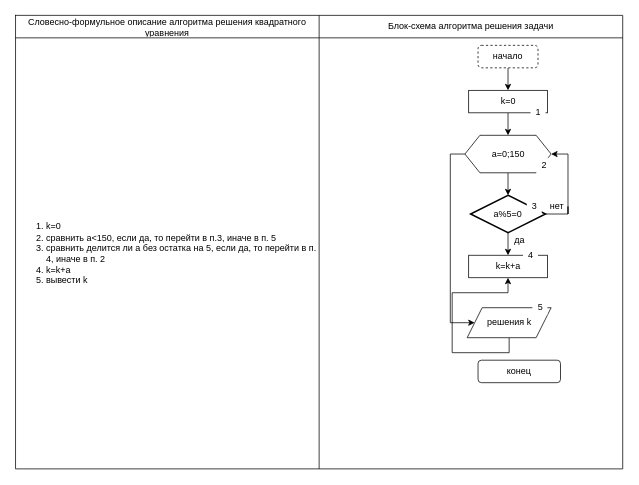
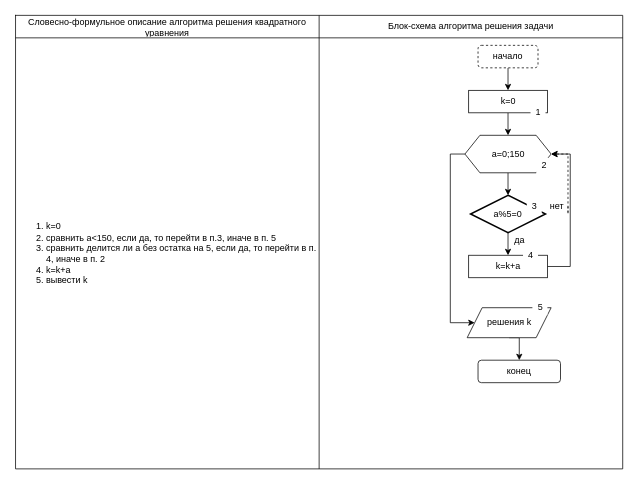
  <mxCell id="0" />
  <mxCell id="1" parent="0" />
  <mxCell id="2" value="" style="shape=table;startSize=0;container=1;collapsible=0;childLayout=tableLayout;" vertex="1" parent="1"><mxGeometry x="20" y="20" width="810" height="605" as="geometry" /></mxCell>
  <mxCell id="3" value="" style="shape=partialRectangle;collapsible=0;dropTarget=0;pointerEvents=0;fillColor=none;top=0;left=0;bottom=0;right=0;points=[[0,0.5],[1,0.5]];portConstraint=eastwest;" vertex="1" parent="2"><mxGeometry width="810" height="30" as="geometry" /></mxCell>
  <mxCell id="4" value="Словесно-формульное описание алгоритма решения квадратного уравнения" style="shape=partialRectangle;html=1;whiteSpace=wrap;connectable=0;overflow=hidden;fillColor=none;top=0;left=0;bottom=0;right=0;pointerEvents=1;" vertex="1" parent="3"><mxGeometry width="405" height="30" as="geometry"><mxRectangle width="405" height="30" as="alternateBounds" /></mxGeometry></mxCell>
  <mxCell id="5" value="Блок-схема алгоритма решения задачи" style="shape=partialRectangle;html=1;whiteSpace=wrap;connectable=0;overflow=hidden;fillColor=none;top=0;left=0;bottom=0;right=0;pointerEvents=1;" vertex="1" parent="3"><mxGeometry x="405" width="405" height="30" as="geometry"><mxRectangle width="405" height="30" as="alternateBounds" /></mxGeometry></mxCell>
  <mxCell id="6" value="" style="shape=partialRectangle;collapsible=0;dropTarget=0;pointerEvents=0;fillColor=none;top=0;left=0;bottom=0;right=0;points=[[0,0.5],[1,0.5]];portConstraint=eastwest;" vertex="1" parent="2"><mxGeometry y="30" width="810" height="575" as="geometry" /></mxCell>
  <mxCell id="7" value="&lt;div align=&quot;left&quot;&gt;&lt;ol&gt;&lt;li&gt;k=0&lt;/li&gt;&lt;li&gt;сравнить a&amp;lt;150, если да, то перейти в п.3, иначе в п. 5&lt;/li&gt;&lt;li&gt;сравнить делится ли а без остатка на 5, если да, то перейти в п. 4, иначе в п. 2&lt;/li&gt;&lt;li&gt;k=k+a&lt;/li&gt;&lt;li&gt;вывести k&lt;br&gt;&lt;/li&gt;&lt;/ol&gt;&lt;/div&gt;" style="shape=partialRectangle;html=1;whiteSpace=wrap;connectable=0;overflow=hidden;fillColor=none;top=0;left=0;bottom=0;right=0;pointerEvents=1;" vertex="1" parent="6"><mxGeometry width="405" height="575" as="geometry"><mxRectangle width="405" height="575" as="alternateBounds" /></mxGeometry></mxCell>
  <mxCell id="8" value="" style="shape=partialRectangle;html=1;whiteSpace=wrap;connectable=0;overflow=hidden;fillColor=none;top=0;left=0;bottom=0;right=0;pointerEvents=1;" vertex="1" parent="6"><mxGeometry x="405" width="405" height="575" as="geometry"><mxRectangle width="405" height="575" as="alternateBounds" /></mxGeometry></mxCell>
  <mxCell id="9" style="edgeStyle=orthogonalEdgeStyle;rounded=0;orthogonalLoop=1;jettySize=auto;html=1;exitX=0.5;exitY=1;exitDx=0;exitDy=0;" edge="1" parent="1" source="10"><mxGeometry relative="1" as="geometry"><mxPoint x="677" y="120" as="targetPoint" /></mxGeometry></mxCell>
  <mxCell id="10" value="начало" style="rounded=1;whiteSpace=wrap;html=1;dashed=1;" vertex="1" parent="1"><mxGeometry x="637" y="60" width="80" height="30" as="geometry" /></mxCell>
  <mxCell id="11" style="edgeStyle=orthogonalEdgeStyle;rounded=0;orthogonalLoop=1;jettySize=auto;html=1;exitX=0.5;exitY=1;exitDx=0;exitDy=0;" edge="1" parent="1" source="12"><mxGeometry relative="1" as="geometry"><mxPoint x="677" y="180" as="targetPoint" /></mxGeometry></mxCell>
  <mxCell id="12" value="k=0" style="rounded=0;whiteSpace=wrap;html=1;" vertex="1" parent="1"><mxGeometry x="624.5" y="120" width="105" height="30" as="geometry" /></mxCell>
  <mxCell id="13" style="edgeStyle=orthogonalEdgeStyle;rounded=0;orthogonalLoop=1;jettySize=auto;html=1;exitX=0.5;exitY=1;exitDx=0;exitDy=0;" edge="1" parent="1" source="15"><mxGeometry relative="1" as="geometry"><mxPoint x="677" y="260" as="targetPoint" /></mxGeometry></mxCell>
  <mxCell id="14" style="edgeStyle=orthogonalEdgeStyle;rounded=0;orthogonalLoop=1;jettySize=auto;html=1;exitX=0;exitY=0.5;exitDx=0;exitDy=0;entryX=0;entryY=0.5;entryDx=0;entryDy=0;" edge="1" parent="1" source="15" target="30"><mxGeometry relative="1" as="geometry"><Array as="points"><mxPoint x="600" y="205" /><mxPoint x="600" y="430" /></Array></mxGeometry></mxCell>
  <mxCell id="15" value="a=0;150" style="shape=hexagon;perimeter=hexagonPerimeter2;whiteSpace=wrap;html=1;fixedSize=1;" vertex="1" parent="1"><mxGeometry x="619.5" y="180" width="115" height="50" as="geometry" /></mxCell>
- <mxCell id="16" style="edgeStyle=orthogonalEdgeStyle;rounded=0;orthogonalLoop=1;jettySize=auto;html=1;exitX=1;exitY=0.5;exitDx=0;exitDy=0;exitPerimeter=0;entryX=1;entryY=0.5;entryDx=0;entryDy=0;startArrow=none;" edge="1" parent="1" source="25" target="15"><mxGeometry relative="1" as="geometry"><Array as="points"><mxPoint x="757" y="285" /><mxPoint x="757" y="205" /></Array></mxGeometry></mxCell>
+ <mxCell id="16" style="edgeStyle=orthogonalEdgeStyle;rounded=0;orthogonalLoop=1;jettySize=auto;html=1;exitX=1;exitY=0.5;exitDx=0;exitDy=0;exitPerimeter=0;entryX=1;entryY=0.5;entryDx=0;entryDy=0;startArrow=none;dashed=1;" edge="1" parent="1" source="25" target="15"><mxGeometry relative="1" as="geometry"><Array as="points"><mxPoint x="757" y="285" /><mxPoint x="757" y="205" /></Array></mxGeometry></mxCell>
  <mxCell id="17" style="edgeStyle=orthogonalEdgeStyle;rounded=0;orthogonalLoop=1;jettySize=auto;html=1;exitX=0.5;exitY=1;exitDx=0;exitDy=0;exitPerimeter=0;" edge="1" parent="1" source="18"><mxGeometry relative="1" as="geometry"><mxPoint x="677" y="340" as="targetPoint" /></mxGeometry></mxCell>
  <mxCell id="18" value="a%5=0" style="strokeWidth=2;html=1;shape=mxgraph.flowchart.decision;whiteSpace=wrap;fontFamily=Helvetica;" vertex="1" parent="1"><mxGeometry x="627" y="260" width="100" height="50" as="geometry" /></mxCell>
  <mxCell id="19" value="конец" style="rounded=1;whiteSpace=wrap;html=1;" vertex="1" parent="1"><mxGeometry x="637" y="480" width="110" height="30" as="geometry" /></mxCell>
  <mxCell id="20" value="1" style="text;html=1;align=center;verticalAlign=middle;resizable=0;points=[];autosize=1;strokeColor=none;fillColor=#FFFFFF;" vertex="1" parent="1"><mxGeometry x="707" y="140" width="20" height="20" as="geometry" /></mxCell>
  <mxCell id="21" value="2" style="text;html=1;align=center;verticalAlign=middle;resizable=0;points=[];autosize=1;strokeColor=none;fillColor=#FFFFFF;" vertex="1" parent="1"><mxGeometry x="714.5" y="210" width="20" height="20" as="geometry" /></mxCell>
  <mxCell id="22" value="3" style="text;html=1;align=center;verticalAlign=middle;resizable=0;points=[];autosize=1;strokeColor=none;fillColor=#FFFFFF;" vertex="1" parent="1"><mxGeometry x="702" y="265" width="20" height="20" as="geometry" /></mxCell>
+ <mxCell id="23" style="edgeStyle=orthogonalEdgeStyle;rounded=0;orthogonalLoop=1;jettySize=auto;html=1;exitX=1;exitY=0.5;exitDx=0;exitDy=0;entryX=1;entryY=0.5;entryDx=0;entryDy=0;" edge="1" parent="1" source="24" target="15"><mxGeometry relative="1" as="geometry"><Array as="points"><mxPoint x="760" y="355" /><mxPoint x="760" y="205" /></Array></mxGeometry></mxCell>
  <mxCell id="24" value="k=k+a" style="rounded=0;whiteSpace=wrap;html=1;" vertex="1" parent="1"><mxGeometry x="624.5" y="340" width="105" height="30" as="geometry" /></mxCell>
  <mxCell id="25" value="нет" style="text;html=1;align=center;verticalAlign=middle;resizable=0;points=[];autosize=1;strokeColor=none;fillColor=none;" vertex="1" parent="1"><mxGeometry x="727" y="265" width="30" height="20" as="geometry" /></mxCell>
- <mxCell id="26" value="" style="edgeStyle=orthogonalEdgeStyle;rounded=0;orthogonalLoop=1;jettySize=auto;html=1;exitX=1;exitY=0.5;exitDx=0;exitDy=0;exitPerimeter=0;entryX=1;entryY=0.5;entryDx=0;entryDy=0;endArrow=none;" edge="1" parent="1" source="18" target="25"><mxGeometry relative="1" as="geometry"><Array as="points" /><mxPoint x="727" y="285" as="sourcePoint" /><mxPoint x="734.5" y="205" as="targetPoint" /></mxGeometry></mxCell>
  <mxCell id="27" value="да" style="text;html=1;align=center;verticalAlign=middle;resizable=0;points=[];autosize=1;strokeColor=none;fillColor=none;" vertex="1" parent="1"><mxGeometry x="677" y="310" width="30" height="20" as="geometry" /></mxCell>
  <mxCell id="28" value="4" style="text;html=1;align=center;verticalAlign=middle;resizable=0;points=[];autosize=1;strokeColor=none;fillColor=#FFFFFF;" vertex="1" parent="1"><mxGeometry x="697" y="330" width="20" height="20" as="geometry" /></mxCell>
- <mxCell id="29" style="edgeStyle=orthogonalEdgeStyle;rounded=0;orthogonalLoop=1;jettySize=auto;html=1;exitX=0.5;exitY=1;exitDx=0;exitDy=0;" edge="1" parent="1" source="30" target="24"><mxGeometry relative="1" as="geometry" /></mxCell>
+ <mxCell id="29" style="edgeStyle=orthogonalEdgeStyle;rounded=0;orthogonalLoop=1;jettySize=auto;html=1;exitX=0.5;exitY=1;exitDx=0;exitDy=0;entryX=0.5;entryY=0;entryDx=0;entryDy=0;" edge="1" parent="1" source="30" target="19"><mxGeometry relative="1" as="geometry" /></mxCell>
  <mxCell id="30" value="решения k" style="shape=parallelogram;perimeter=parallelogramPerimeter;whiteSpace=wrap;html=1;fixedSize=1;" vertex="1" parent="1"><mxGeometry x="622.5" y="410" width="112" height="40" as="geometry" /></mxCell>
  <mxCell id="31" value="5" style="text;html=1;align=center;verticalAlign=middle;resizable=0;points=[];autosize=1;strokeColor=none;fillColor=#FFFFFF;" vertex="1" parent="1"><mxGeometry x="709.5" y="400" width="20" height="20" as="geometry" /></mxCell>
